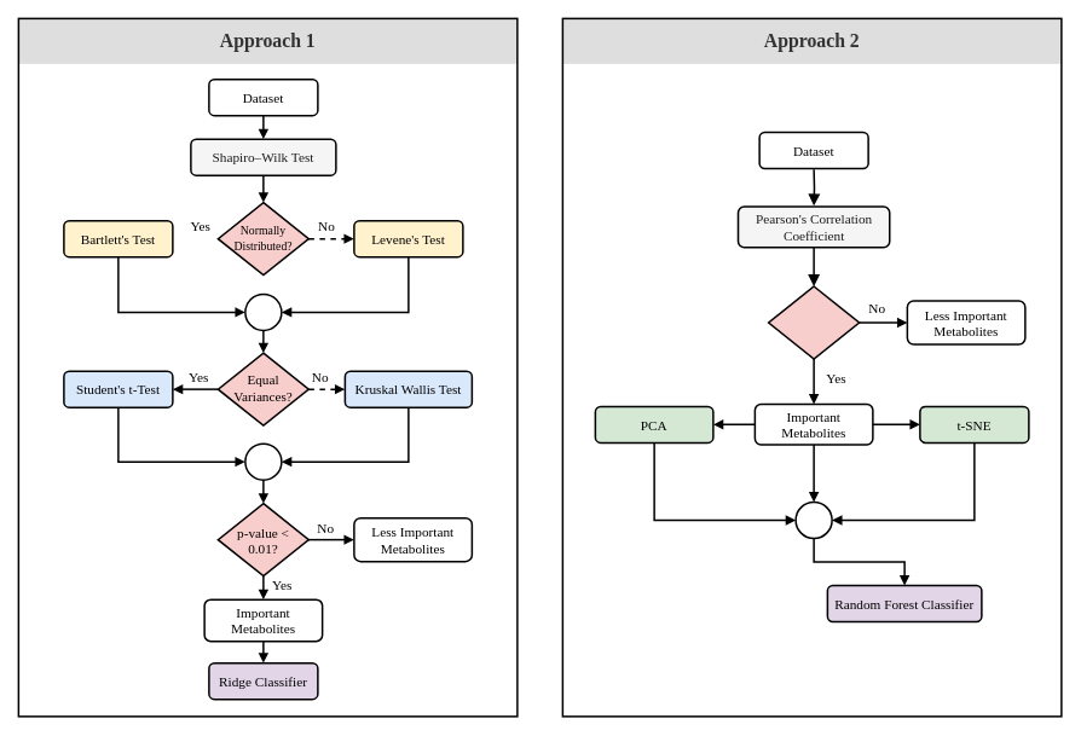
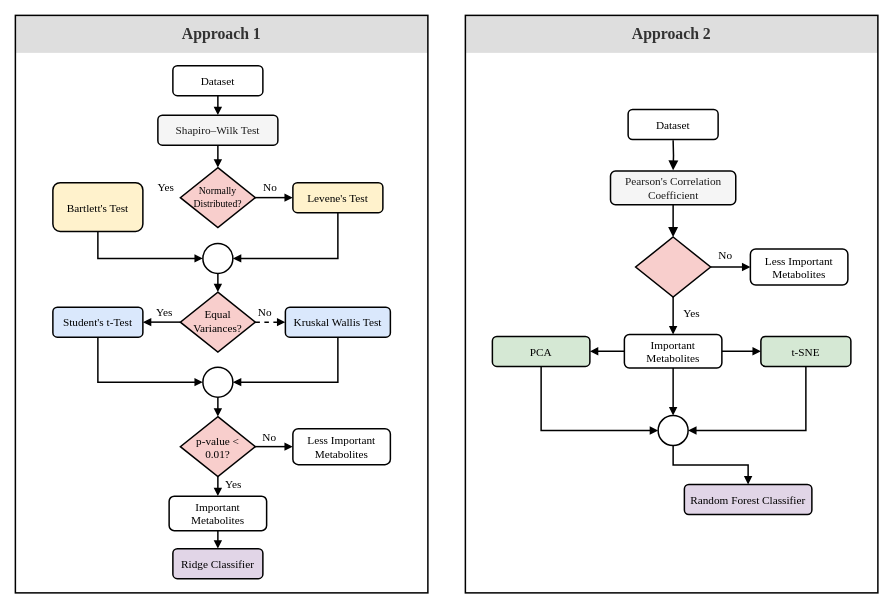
  <mxCell id="0" />
  <mxCell id="1" parent="0" />
  <mxCell id="2" value="&lt;font size=&quot;1&quot;&gt;&lt;b style=&quot;font-size: 21px&quot;&gt;Approach 2&lt;/b&gt;&lt;/font&gt;" style="rounded=0;whiteSpace=wrap;html=1;fontFamily=Times New Roman;fontSize=20;fontColor=#333333;strokeWidth=1;fillColor=#DEDEDE;strokeColor=none;" parent="1" vertex="1"><mxGeometry x="620" y="20" width="550" height="50" as="geometry" /></mxCell>
  <mxCell id="3" value="&lt;font size=&quot;1&quot;&gt;&lt;b style=&quot;font-size: 21px&quot;&gt;Approach 1&lt;/b&gt;&lt;/font&gt;" style="rounded=0;whiteSpace=wrap;html=1;fontFamily=Times New Roman;fontSize=20;fontColor=#333333;strokeWidth=1;strokeColor=none;fillColor=#DEDEDE;" parent="1" vertex="1"><mxGeometry x="20" y="20" width="550" height="50" as="geometry" /></mxCell>
  <mxCell id="4" value="" style="rounded=0;whiteSpace=wrap;html=1;fontFamily=Times New Roman;fontSize=15;fontColor=#000000;strokeColor=#000000;strokeWidth=2;fillColor=none;" parent="1" vertex="1"><mxGeometry x="620" y="20" width="550" height="770" as="geometry" /></mxCell>
  <mxCell id="5" value="" style="rounded=0;whiteSpace=wrap;html=1;fontFamily=Times New Roman;fontSize=15;fontColor=#000000;strokeColor=#000000;strokeWidth=2;fillColor=none;" parent="1" vertex="1"><mxGeometry x="20" y="20" width="550" height="770" as="geometry" /></mxCell>
  <mxCell id="6" style="edgeStyle=orthogonalEdgeStyle;rounded=0;orthogonalLoop=1;jettySize=auto;html=1;exitX=0.5;exitY=1;exitDx=0;exitDy=0;entryX=0.5;entryY=0;entryDx=0;entryDy=0;fontFamily=Times New Roman;fontSize=15;fontColor=#000000;endArrow=block;endFill=1;strokeWidth=2;" parent="1" source="7" target="9" edge="1"><mxGeometry relative="1" as="geometry" /></mxCell>
  <mxCell id="7" value="Shapiro–Wilk Test" style="rounded=1;whiteSpace=wrap;html=1;fontSize=15;glass=0;strokeWidth=2;shadow=0;fontStyle=0;fontFamily=Times New Roman;fillColor=#f5f5f5;fontColor=#1C1C1C;" parent="1" vertex="1"><mxGeometry x="210" y="153" width="160" height="40" as="geometry" /></mxCell>
- <mxCell id="8" style="edgeStyle=orthogonalEdgeStyle;rounded=0;orthogonalLoop=1;jettySize=auto;html=1;exitX=1;exitY=0.5;exitDx=0;exitDy=0;entryX=0;entryY=0.5;entryDx=0;entryDy=0;fontFamily=Times New Roman;fontSize=15;fontColor=#000000;endArrow=block;endFill=1;strokeWidth=2;dashed=1;" parent="1" source="9" target="11" edge="1"><mxGeometry relative="1" as="geometry" /></mxCell>
+ <mxCell id="8" style="edgeStyle=orthogonalEdgeStyle;rounded=0;orthogonalLoop=1;jettySize=auto;html=1;exitX=1;exitY=0.5;exitDx=0;exitDy=0;entryX=0;entryY=0.5;entryDx=0;entryDy=0;fontFamily=Times New Roman;fontSize=15;fontColor=#000000;endArrow=block;endFill=1;strokeWidth=2;" parent="1" source="9" target="11" edge="1"><mxGeometry relative="1" as="geometry" /></mxCell>
  <mxCell id="9" value="&lt;font style=&quot;font-size: 13px&quot;&gt;Normally Distributed?&lt;/font&gt;" style="rhombus;whiteSpace=wrap;html=1;shadow=0;fontFamily=Times New Roman;fontSize=15;align=center;strokeWidth=2;spacing=6;spacingTop=-4;fontStyle=0;fillColor=#f8cecc;" parent="1" vertex="1"><mxGeometry x="240" y="223" width="100" height="80" as="geometry" /></mxCell>
  <mxCell id="10" style="edgeStyle=orthogonalEdgeStyle;rounded=0;orthogonalLoop=1;jettySize=auto;html=1;exitX=0.5;exitY=1;exitDx=0;exitDy=0;entryX=1;entryY=0.5;entryDx=0;entryDy=0;fontFamily=Times New Roman;fontSize=15;fontColor=#000000;endArrow=block;endFill=1;strokeWidth=2;" parent="1" source="11" target="24" edge="1"><mxGeometry relative="1" as="geometry" /></mxCell>
  <mxCell id="11" value="&lt;span style=&quot;font-size: 15px;&quot;&gt;Levene's Test&lt;/span&gt;" style="rounded=1;whiteSpace=wrap;html=1;fontSize=15;glass=0;strokeWidth=2;shadow=0;fontStyle=0;fontFamily=Times New Roman;fillColor=#fff2cc;" parent="1" vertex="1"><mxGeometry x="390" y="243" width="120" height="40" as="geometry" /></mxCell>
  <mxCell id="12" style="edgeStyle=orthogonalEdgeStyle;rounded=0;orthogonalLoop=1;jettySize=auto;html=1;exitX=0.5;exitY=1;exitDx=0;exitDy=0;entryX=0.5;entryY=0;entryDx=0;entryDy=0;fontFamily=Times New Roman;fontSize=15;fontColor=#000000;endArrow=block;endFill=1;strokeWidth=2;" parent="1" source="13" target="7" edge="1"><mxGeometry relative="1" as="geometry" /></mxCell>
  <mxCell id="13" value="&lt;span style=&quot;font-size: 15px;&quot;&gt;&lt;font style=&quot;font-size: 15px;&quot;&gt;Dataset&lt;/font&gt;&lt;/span&gt;" style="rounded=1;whiteSpace=wrap;html=1;fontSize=15;glass=0;strokeWidth=2;shadow=0;fontStyle=0;fontFamily=Times New Roman;" parent="1" vertex="1"><mxGeometry x="230" y="87" width="120" height="40" as="geometry" /></mxCell>
  <mxCell id="14" style="edgeStyle=orthogonalEdgeStyle;rounded=0;orthogonalLoop=1;jettySize=auto;html=1;exitX=0.5;exitY=1;exitDx=0;exitDy=0;entryX=0;entryY=0.5;entryDx=0;entryDy=0;fontFamily=Times New Roman;fontSize=15;fontColor=#000000;endArrow=block;endFill=1;strokeWidth=2;" parent="1" source="15" target="24" edge="1"><mxGeometry relative="1" as="geometry" /></mxCell>
- <mxCell id="15" value="&lt;span style=&quot;font-size: 15px;&quot;&gt;Bartlett's Test&lt;/span&gt;" style="rounded=1;whiteSpace=wrap;html=1;fontSize=15;glass=0;strokeWidth=2;shadow=0;fontStyle=0;fontFamily=Times New Roman;fillColor=#fff2cc;" parent="1" vertex="1"><mxGeometry x="70" y="243" width="120" height="40" as="geometry" /></mxCell>
+ <mxCell id="15" value="&lt;span style=&quot;font-size: 15px;&quot;&gt;Bartlett's Test&lt;/span&gt;" style="rounded=1;whiteSpace=wrap;html=1;fontSize=15;glass=0;strokeWidth=2;shadow=0;fontStyle=0;fontFamily=Times New Roman;fillColor=#fff2cc;" parent="1" vertex="1"><mxGeometry x="70" y="243" width="120" height="65" as="geometry" /></mxCell>
  <mxCell id="16" style="edgeStyle=orthogonalEdgeStyle;rounded=0;orthogonalLoop=1;jettySize=auto;html=1;exitX=0;exitY=0.5;exitDx=0;exitDy=0;entryX=1;entryY=0.5;entryDx=0;entryDy=0;fontFamily=Times New Roman;fontSize=15;fontColor=#000000;endArrow=block;endFill=1;strokeWidth=2;" parent="1" source="18" target="22" edge="1"><mxGeometry relative="1" as="geometry" /></mxCell>
  <mxCell id="17" style="edgeStyle=orthogonalEdgeStyle;rounded=0;orthogonalLoop=1;jettySize=auto;html=1;exitX=1;exitY=0.5;exitDx=0;exitDy=0;entryX=0;entryY=0.5;entryDx=0;entryDy=0;fontFamily=Times New Roman;fontSize=15;fontColor=#000000;endArrow=block;endFill=1;strokeWidth=2;dashed=1;" parent="1" source="18" target="20" edge="1"><mxGeometry relative="1" as="geometry" /></mxCell>
  <mxCell id="18" value="Equal Variances?" style="rhombus;whiteSpace=wrap;html=1;shadow=0;fontFamily=Times New Roman;fontSize=15;align=center;strokeWidth=2;spacing=6;spacingTop=-4;fontStyle=0;fillColor=#f8cecc;" parent="1" vertex="1"><mxGeometry x="240" y="389" width="100" height="80" as="geometry" /></mxCell>
  <mxCell id="19" style="edgeStyle=orthogonalEdgeStyle;rounded=0;orthogonalLoop=1;jettySize=auto;html=1;exitX=0.5;exitY=1;exitDx=0;exitDy=0;entryX=1;entryY=0.5;entryDx=0;entryDy=0;fontFamily=Times New Roman;fontSize=15;fontColor=#000000;endArrow=block;endFill=1;strokeWidth=2;" parent="1" source="20" target="26" edge="1"><mxGeometry relative="1" as="geometry" /></mxCell>
  <mxCell id="20" value="&lt;span style=&quot;font-size: 15px;&quot;&gt;Kruskal Wallis Test&lt;/span&gt;" style="rounded=1;whiteSpace=wrap;html=1;fontSize=15;glass=0;strokeWidth=2;shadow=0;fontStyle=0;fontFamily=Times New Roman;fillColor=#dae8fc;" parent="1" vertex="1"><mxGeometry x="380" y="409" width="140" height="40" as="geometry" /></mxCell>
  <mxCell id="21" style="edgeStyle=orthogonalEdgeStyle;rounded=0;orthogonalLoop=1;jettySize=auto;html=1;exitX=0.5;exitY=1;exitDx=0;exitDy=0;entryX=0;entryY=0.5;entryDx=0;entryDy=0;fontFamily=Times New Roman;fontSize=15;fontColor=#000000;endArrow=block;endFill=1;strokeWidth=2;" parent="1" source="22" target="26" edge="1"><mxGeometry relative="1" as="geometry" /></mxCell>
  <mxCell id="22" value="&lt;span style=&quot;font-size: 15px;&quot;&gt;Student's t-Test&lt;/span&gt;" style="rounded=1;whiteSpace=wrap;html=1;fontSize=15;glass=0;strokeWidth=2;shadow=0;fontStyle=0;fontFamily=Times New Roman;fillColor=#dae8fc;" parent="1" vertex="1"><mxGeometry x="70" y="409" width="120" height="40" as="geometry" /></mxCell>
  <mxCell id="23" style="edgeStyle=orthogonalEdgeStyle;rounded=0;orthogonalLoop=1;jettySize=auto;html=1;exitX=0.5;exitY=1;exitDx=0;exitDy=0;entryX=0.5;entryY=0;entryDx=0;entryDy=0;fontFamily=Times New Roman;fontSize=15;fontColor=#000000;endArrow=block;endFill=1;strokeWidth=2;" parent="1" source="24" target="18" edge="1"><mxGeometry relative="1" as="geometry" /></mxCell>
  <mxCell id="24" value="" style="ellipse;whiteSpace=wrap;html=1;aspect=fixed;fontStyle=0;fontFamily=Times New Roman;fontSize=15;strokeWidth=2;" parent="1" vertex="1"><mxGeometry x="270" y="324" width="40" height="40" as="geometry" /></mxCell>
  <mxCell id="25" style="edgeStyle=orthogonalEdgeStyle;rounded=0;orthogonalLoop=1;jettySize=auto;html=1;exitX=0.5;exitY=1;exitDx=0;exitDy=0;entryX=0.5;entryY=0;entryDx=0;entryDy=0;fontFamily=Times New Roman;fontSize=15;fontColor=#000000;endArrow=block;endFill=1;strokeWidth=2;" parent="1" source="26" target="29" edge="1"><mxGeometry relative="1" as="geometry" /></mxCell>
  <mxCell id="26" value="" style="ellipse;whiteSpace=wrap;html=1;aspect=fixed;fontStyle=0;fontFamily=Times New Roman;fontSize=15;strokeWidth=2;" parent="1" vertex="1"><mxGeometry x="270" y="489" width="40" height="40" as="geometry" /></mxCell>
  <mxCell id="27" style="edgeStyle=orthogonalEdgeStyle;rounded=0;orthogonalLoop=1;jettySize=auto;html=1;exitX=1;exitY=0.5;exitDx=0;exitDy=0;entryX=0;entryY=0.5;entryDx=0;entryDy=0;fontFamily=Times New Roman;fontSize=15;fontColor=#000000;endArrow=block;endFill=1;strokeWidth=2;" parent="1" source="29" target="30" edge="1"><mxGeometry relative="1" as="geometry" /></mxCell>
  <mxCell id="28" style="edgeStyle=orthogonalEdgeStyle;rounded=0;orthogonalLoop=1;jettySize=auto;html=1;exitX=0.5;exitY=1;exitDx=0;exitDy=0;entryX=0.5;entryY=0;entryDx=0;entryDy=0;fontFamily=Times New Roman;fontSize=15;fontColor=#000000;endArrow=block;endFill=1;strokeWidth=2;" parent="1" target="40" edge="1"><mxGeometry relative="1" as="geometry"><mxPoint x="290" y="628" as="sourcePoint" /></mxGeometry></mxCell>
  <mxCell id="29" value="" style="rhombus;whiteSpace=wrap;html=1;shadow=0;fontFamily=Times New Roman;fontSize=15;align=center;strokeWidth=2;spacing=6;spacingTop=-4;fontStyle=0;fillColor=#f8cecc;" parent="1" vertex="1"><mxGeometry x="240" y="555" width="100" height="80" as="geometry" /></mxCell>
  <mxCell id="30" value="Less Important Metabolites" style="rounded=1;whiteSpace=wrap;html=1;fontSize=15;glass=0;strokeWidth=2;shadow=0;fontStyle=0;fontFamily=Times New Roman;" parent="1" vertex="1"><mxGeometry x="390" y="571" width="130" height="48" as="geometry" /></mxCell>
  <mxCell id="31" value="&lt;span style=&quot;font-size: 15px;&quot;&gt;Ridge Classifier&lt;/span&gt;" style="rounded=1;whiteSpace=wrap;html=1;fontSize=15;glass=0;strokeWidth=2;shadow=0;fontStyle=0;fontFamily=Times New Roman;fillColor=#e1d5e7;" parent="1" vertex="1"><mxGeometry x="230" y="731" width="120" height="40" as="geometry" /></mxCell>
  <mxCell id="32" value="Yes" style="text;html=1;strokeColor=none;fillColor=none;align=center;verticalAlign=middle;whiteSpace=wrap;rounded=0;fontFamily=Times New Roman;fontSize=15;fontColor=#000000;strokeWidth=2;" parent="1" vertex="1"><mxGeometry x="201" y="239" width="40" height="20" as="geometry" /></mxCell>
  <mxCell id="33" value="No" style="text;html=1;strokeColor=none;fillColor=none;align=center;verticalAlign=middle;whiteSpace=wrap;rounded=0;fontFamily=Times New Roman;fontSize=15;fontColor=#000000;strokeWidth=2;" parent="1" vertex="1"><mxGeometry x="340" y="239" width="40" height="20" as="geometry" /></mxCell>
  <mxCell id="34" value="Yes" style="text;html=1;strokeColor=none;fillColor=none;align=center;verticalAlign=middle;whiteSpace=wrap;rounded=0;fontFamily=Times New Roman;fontSize=15;fontColor=#000000;strokeWidth=2;" parent="1" vertex="1"><mxGeometry x="199" y="405" width="40" height="20" as="geometry" /></mxCell>
  <mxCell id="35" value="No" style="text;html=1;strokeColor=none;fillColor=none;align=center;verticalAlign=middle;whiteSpace=wrap;rounded=0;fontFamily=Times New Roman;fontSize=15;fontColor=#000000;strokeWidth=2;" parent="1" vertex="1"><mxGeometry x="333" y="405" width="40" height="20" as="geometry" /></mxCell>
  <mxCell id="36" value="No" style="text;html=1;strokeColor=none;fillColor=none;align=center;verticalAlign=middle;whiteSpace=wrap;rounded=0;fontFamily=Times New Roman;fontSize=15;fontColor=#000000;strokeWidth=2;" parent="1" vertex="1"><mxGeometry x="339" y="572" width="40" height="20" as="geometry" /></mxCell>
  <mxCell id="37" style="edgeStyle=orthogonalEdgeStyle;rounded=0;orthogonalLoop=1;jettySize=auto;html=1;exitX=0.5;exitY=1;exitDx=0;exitDy=0;fontFamily=Times New Roman;fontSize=15;fontColor=#000000;endArrow=block;endFill=1;strokeWidth=2;" parent="1" source="44" edge="1"><mxGeometry relative="1" as="geometry"><mxPoint x="897" y="445.5" as="targetPoint" /></mxGeometry></mxCell>
  <mxCell id="38" value="No" style="text;html=1;strokeColor=none;fillColor=none;align=center;verticalAlign=middle;whiteSpace=wrap;rounded=0;fontFamily=Times New Roman;fontSize=15;fontColor=#000000;strokeWidth=2;" parent="1" vertex="1"><mxGeometry x="947" y="328.5" width="40" height="20" as="geometry" /></mxCell>
  <mxCell id="39" style="edgeStyle=orthogonalEdgeStyle;rounded=0;orthogonalLoop=1;jettySize=auto;html=1;exitX=0.5;exitY=1;exitDx=0;exitDy=0;entryX=0.5;entryY=0;entryDx=0;entryDy=0;fontFamily=Times New Roman;fontSize=15;fontColor=#000000;endArrow=block;endFill=1;strokeWidth=2;" parent="1" source="40" target="31" edge="1"><mxGeometry relative="1" as="geometry" /></mxCell>
  <mxCell id="40" value="Important Metabolites" style="rounded=1;whiteSpace=wrap;html=1;fontSize=15;glass=0;strokeWidth=2;shadow=0;fontStyle=0;fontFamily=Times New Roman;" parent="1" vertex="1"><mxGeometry x="225" y="661" width="130" height="46" as="geometry" /></mxCell>
  <mxCell id="41" value="Yes" style="text;html=1;strokeColor=none;fillColor=none;align=center;verticalAlign=middle;whiteSpace=wrap;rounded=0;fontFamily=Times New Roman;fontSize=15;fontColor=#000000;strokeWidth=2;" parent="1" vertex="1"><mxGeometry x="291" y="634" width="40" height="20" as="geometry" /></mxCell>
  <mxCell id="42" value="&lt;span style=&quot;text-align: left ; font-size: 15px&quot;&gt;&lt;font style=&quot;font-size: 15px&quot;&gt;Pearson's Correlation Coefficient&lt;/font&gt;&lt;/span&gt;" style="rounded=1;whiteSpace=wrap;html=1;fontSize=15;glass=0;strokeWidth=2;shadow=0;fontStyle=0;fontFamily=Times New Roman;fillColor=#f5f5f5;fontColor=#1C1C1C;" parent="1" vertex="1"><mxGeometry x="813.5" y="227.5" width="167" height="45" as="geometry" /></mxCell>
  <mxCell id="43" style="edgeStyle=orthogonalEdgeStyle;rounded=0;orthogonalLoop=1;jettySize=auto;html=1;exitX=1;exitY=0.5;exitDx=0;exitDy=0;entryX=0;entryY=0.5;entryDx=0;entryDy=0;fontFamily=Times New Roman;fontSize=20;fontColor=#000000;endArrow=block;endFill=1;strokeColor=#000000;strokeWidth=2;" parent="1" source="44" target="60" edge="1"><mxGeometry relative="1" as="geometry" /></mxCell>
  <mxCell id="44" value="&lt;br&gt;" style="rhombus;whiteSpace=wrap;html=1;shadow=0;fontFamily=Times New Roman;fontSize=15;align=center;strokeWidth=2;spacing=6;spacingTop=-4;fontStyle=0;fillColor=#f8cecc;" parent="1" vertex="1"><mxGeometry x="847" y="315.5" width="100" height="80" as="geometry" /></mxCell>
  <mxCell id="45" value="" style="rounded=0;html=1;jettySize=auto;orthogonalLoop=1;fontSize=15;endArrow=block;endFill=1;endSize=8;strokeWidth=2;shadow=0;labelBackgroundColor=none;edgeStyle=orthogonalEdgeStyle;fontStyle=0;fontFamily=Times New Roman;" parent="1" source="42" target="44" edge="1"><mxGeometry x="557" y="15.5" as="geometry" /></mxCell>
  <mxCell id="46" value="" style="rounded=0;html=1;jettySize=auto;orthogonalLoop=1;fontSize=15;endArrow=block;endFill=1;endSize=8;strokeWidth=2;shadow=0;labelBackgroundColor=none;edgeStyle=orthogonalEdgeStyle;fontStyle=0;fontFamily=Times New Roman;" parent="1" edge="1"><mxGeometry x="557" y="6.5" as="geometry"><mxPoint x="897" y="226.5" as="targetPoint" /><mxPoint x="897" y="186.5" as="sourcePoint" /></mxGeometry></mxCell>
  <mxCell id="47" style="edgeStyle=orthogonalEdgeStyle;rounded=0;orthogonalLoop=1;jettySize=auto;html=1;exitX=0.5;exitY=1;exitDx=0;exitDy=0;entryX=0;entryY=0.5;entryDx=0;entryDy=0;fontFamily=Times New Roman;fontSize=15;fontColor=#000000;endArrow=block;endFill=1;strokeWidth=2;" parent="1" source="48" target="56" edge="1"><mxGeometry relative="1" as="geometry" /></mxCell>
  <mxCell id="48" value="&lt;span style=&quot;font-size: 15px;&quot;&gt;PCA&lt;/span&gt;" style="rounded=1;whiteSpace=wrap;html=1;fontSize=15;glass=0;strokeWidth=2;shadow=0;fontStyle=0;fontFamily=Times New Roman;fillColor=#d5e8d4;" parent="1" vertex="1"><mxGeometry x="656" y="448" width="130" height="40" as="geometry" /></mxCell>
  <mxCell id="49" style="edgeStyle=orthogonalEdgeStyle;rounded=0;orthogonalLoop=1;jettySize=auto;html=1;exitX=0;exitY=0.5;exitDx=0;exitDy=0;entryX=1;entryY=0.5;entryDx=0;entryDy=0;fontFamily=Times New Roman;fontSize=15;fontColor=#000000;endArrow=block;endFill=1;strokeWidth=2;" parent="1" source="52" target="48" edge="1"><mxGeometry x="557" y="-24.5" as="geometry" /></mxCell>
  <mxCell id="50" style="edgeStyle=orthogonalEdgeStyle;rounded=0;orthogonalLoop=1;jettySize=auto;html=1;exitX=1;exitY=0.5;exitDx=0;exitDy=0;entryX=0;entryY=0.5;entryDx=0;entryDy=0;fontFamily=Times New Roman;fontSize=15;fontColor=#000000;endArrow=block;endFill=1;strokeWidth=2;" parent="1" source="52" target="54" edge="1"><mxGeometry x="557" y="-24.5" as="geometry" /></mxCell>
  <mxCell id="51" style="edgeStyle=orthogonalEdgeStyle;rounded=0;orthogonalLoop=1;jettySize=auto;html=1;exitX=0.5;exitY=1;exitDx=0;exitDy=0;entryX=0.5;entryY=0;entryDx=0;entryDy=0;fontFamily=Times New Roman;fontSize=15;fontColor=#000000;endArrow=block;endFill=1;strokeWidth=2;" parent="1" source="52" target="56" edge="1"><mxGeometry relative="1" as="geometry" /></mxCell>
  <mxCell id="52" value="Important Metabolites" style="rounded=1;whiteSpace=wrap;html=1;fontSize=15;glass=0;strokeWidth=2;shadow=0;fontStyle=0;fontFamily=Times New Roman;" parent="1" vertex="1"><mxGeometry x="832" y="445.5" width="130" height="44.5" as="geometry" /></mxCell>
  <mxCell id="53" style="edgeStyle=orthogonalEdgeStyle;rounded=0;orthogonalLoop=1;jettySize=auto;html=1;exitX=0.5;exitY=1;exitDx=0;exitDy=0;entryX=1;entryY=0.5;entryDx=0;entryDy=0;fontFamily=Times New Roman;fontSize=15;fontColor=#000000;endArrow=block;endFill=1;strokeWidth=2;" parent="1" source="54" target="56" edge="1"><mxGeometry relative="1" as="geometry" /></mxCell>
  <mxCell id="54" value="&lt;span style=&quot;font-size: 15px;&quot;&gt;t-SNE&lt;/span&gt;" style="rounded=1;whiteSpace=wrap;html=1;fontSize=15;glass=0;strokeWidth=2;shadow=0;fontStyle=0;fontFamily=Times New Roman;fillColor=#d5e8d4;" parent="1" vertex="1"><mxGeometry x="1014" y="448" width="120" height="40" as="geometry" /></mxCell>
  <mxCell id="55" style="edgeStyle=orthogonalEdgeStyle;rounded=0;orthogonalLoop=1;jettySize=auto;html=1;exitX=0.5;exitY=1;exitDx=0;exitDy=0;entryX=0.5;entryY=0;entryDx=0;entryDy=0;fontFamily=Times New Roman;fontSize=15;fontColor=#000000;endArrow=block;endFill=1;strokeWidth=2;" parent="1" source="56" target="58" edge="1"><mxGeometry relative="1" as="geometry" /></mxCell>
  <mxCell id="56" value="" style="ellipse;whiteSpace=wrap;html=1;aspect=fixed;fontStyle=0;fontFamily=Times New Roman;fontSize=15;strokeWidth=2;" parent="1" vertex="1"><mxGeometry x="877" y="553.5" width="40" height="40" as="geometry" /></mxCell>
  <mxCell id="57" value="Yes" style="text;html=1;strokeColor=none;fillColor=none;align=center;verticalAlign=middle;whiteSpace=wrap;rounded=0;fontFamily=Times New Roman;fontSize=15;fontColor=#000000;strokeWidth=2;" parent="1" vertex="1"><mxGeometry x="902" y="405.5" width="40" height="20" as="geometry" /></mxCell>
  <mxCell id="58" value="&lt;span style=&quot;font-size: 15px;&quot;&gt;Random Forest Classifier&lt;/span&gt;" style="rounded=1;whiteSpace=wrap;html=1;fontSize=15;glass=0;strokeWidth=2;shadow=0;fontStyle=0;fontFamily=Times New Roman;fillColor=#e1d5e7;" parent="1" vertex="1"><mxGeometry x="912" y="645.5" width="170" height="40" as="geometry" /></mxCell>
  <mxCell id="59" value="&lt;span style=&quot;font-size: 15px;&quot;&gt;&lt;font style=&quot;font-size: 15px;&quot;&gt;Dataset&lt;/font&gt;&lt;/span&gt;" style="rounded=1;whiteSpace=wrap;html=1;fontSize=15;glass=0;strokeWidth=2;shadow=0;fontStyle=0;fontFamily=Times New Roman;" parent="1" vertex="1"><mxGeometry x="837" y="145.5" width="120" height="40" as="geometry" /></mxCell>
  <mxCell id="60" value="Less Important Metabolites" style="rounded=1;whiteSpace=wrap;html=1;fontSize=15;glass=0;strokeWidth=2;shadow=0;fontStyle=0;fontFamily=Times New Roman;" parent="1" vertex="1"><mxGeometry x="1000" y="331.5" width="130" height="48" as="geometry" /></mxCell>
  <mxCell id="61" value="&lt;font face=&quot;Times New Roman&quot;&gt;&lt;span style=&quot;font-size: 15px&quot;&gt;p-value &amp;lt; 0.01?&lt;/span&gt;&lt;/font&gt;" style="text;html=1;strokeColor=none;fillColor=none;align=center;verticalAlign=middle;whiteSpace=wrap;rounded=0;" parent="1" vertex="1"><mxGeometry x="255" y="576" width="70" height="40" as="geometry" /></mxCell>
